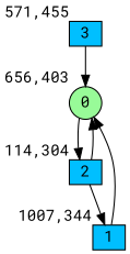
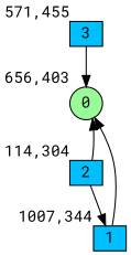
  digraph {
    bgcolor=white
    fontname="Roboto Mono"
    node [fillcolor=deepskyblue fixedsize=true fontname="Roboto Mono" shape=box style=filled]
    edge [fontname="Roboto Mono"]
    0 [fillcolor=palegreen height=0.3 shape=circle width=0.4 xlabel="656,403"]
    2 [height=0.3 width=0.4 xlabel="114,304"]
    1 [height=0.3 width=0.4 xlabel="1007,344"]
    3 [height=0.3 width=0.4 xlabel="571,455"]
-   0 -> 2
    2 -> 0
    2 -> 1
    1 -> 0
    3 -> 0
  }
